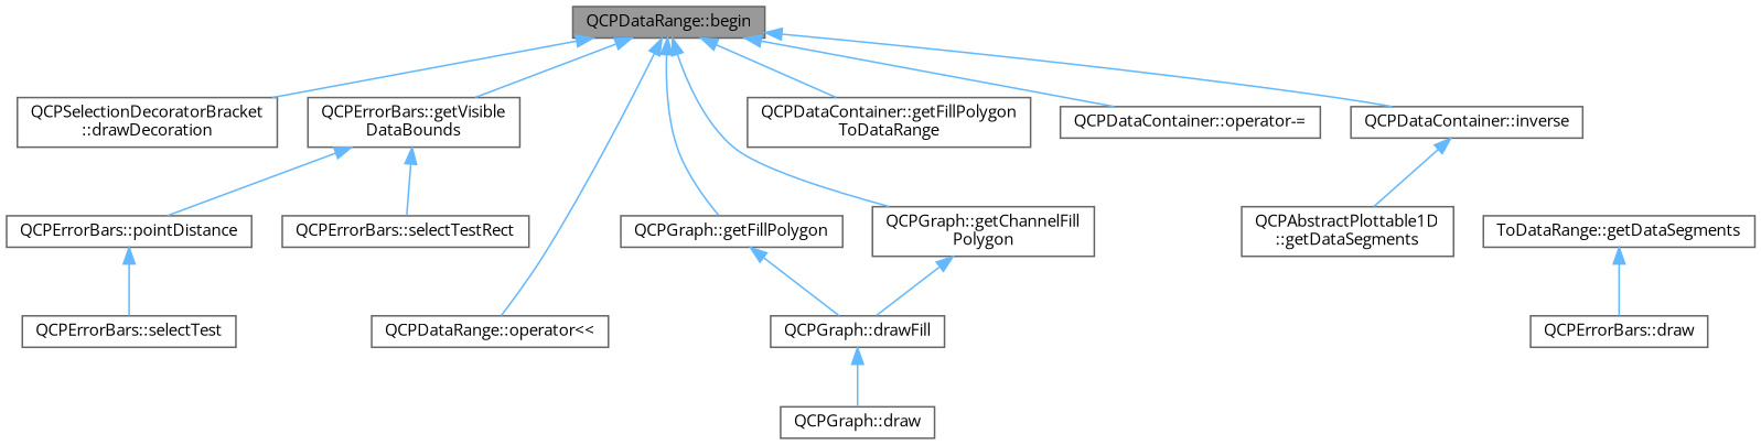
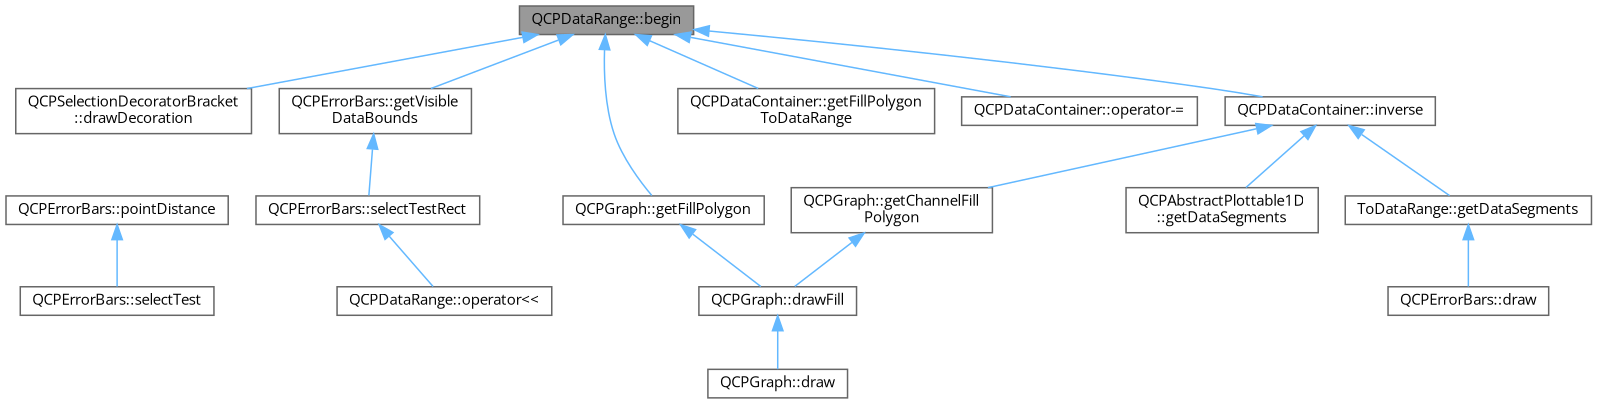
  digraph {
    fontname="Open Sans"
    rankdir=TB
    node [color=grey40 fillcolor=white fontname="Open Sans" fontsize=10 shape=box style=filled]
    edge [color=steelblue1 dir=back fontname="Open Sans" fontsize=10 labelfontname=Helvetica labelfontsize=10 style=solid]
    n1 [color=gray40 fillcolor=grey60 fontcolor=black height=0.2 label="QCPDataRange::begin" width=0.4]
    n2 [height=0.2 label="QCPSelectionDecoratorBracket\l::drawDecoration" width=0.4]
    n3 [height=0.2 label="QCPGraph::getChannelFill\lPolygon" width=0.4]
    n4 [height=0.2 label="QCPGraph::getFillPolygon" width=0.4]
    n5 [height=0.2 label="QCPErrorBars::getVisible\lDataBounds" width=0.4]
    n6 [height=0.2 label="QCPDataContainer::inverse" width=0.4]
    n7 [height=0.2 label="QCPDataContainer::getFillPolygon\lToDataRange" width=0.4]
    n8 [height=0.2 label="QCPDataContainer::operator-=" width=0.4]
    n9 [height=0.2 label="QCPDataRange::operator\<\<" width=0.4]
    n10 [height=0.2 label="QCPGraph::drawFill" width=0.4]
    n11 [height=0.2 label="QCPErrorBars::pointDistance" width=0.4]
    n12 [height=0.2 label="QCPErrorBars::selectTestRect" width=0.4]
    n13 [height=0.2 label="QCPAbstractPlottable1D\l::getDataSegments" width=0.4]
    n14 [height=0.2 label="ToDataRange::getDataSegments" width=0.4]
    n15 [height=0.2 label="QCPGraph::draw" width=0.4]
    n16 [height=0.2 label="QCPErrorBars::draw" width=0.4]
    n17 [height=0.2 label="QCPErrorBars::selectTest" width=0.4]
    n1 -> n2
-   n1 -> n3
+   n6 -> n3
    n1 -> n4
    n1 -> n5
    n1 -> n6
    n1 -> n7
    n1 -> n8
-   n1 -> n9
+   n12 -> n9
    n3 -> n10
    n4 -> n10
-   n5 -> n11
    n5 -> n12
    n6 -> n13
+   n6 -> n14
    n10 -> n15
    n11 -> n17
    n14 -> n16
  }
